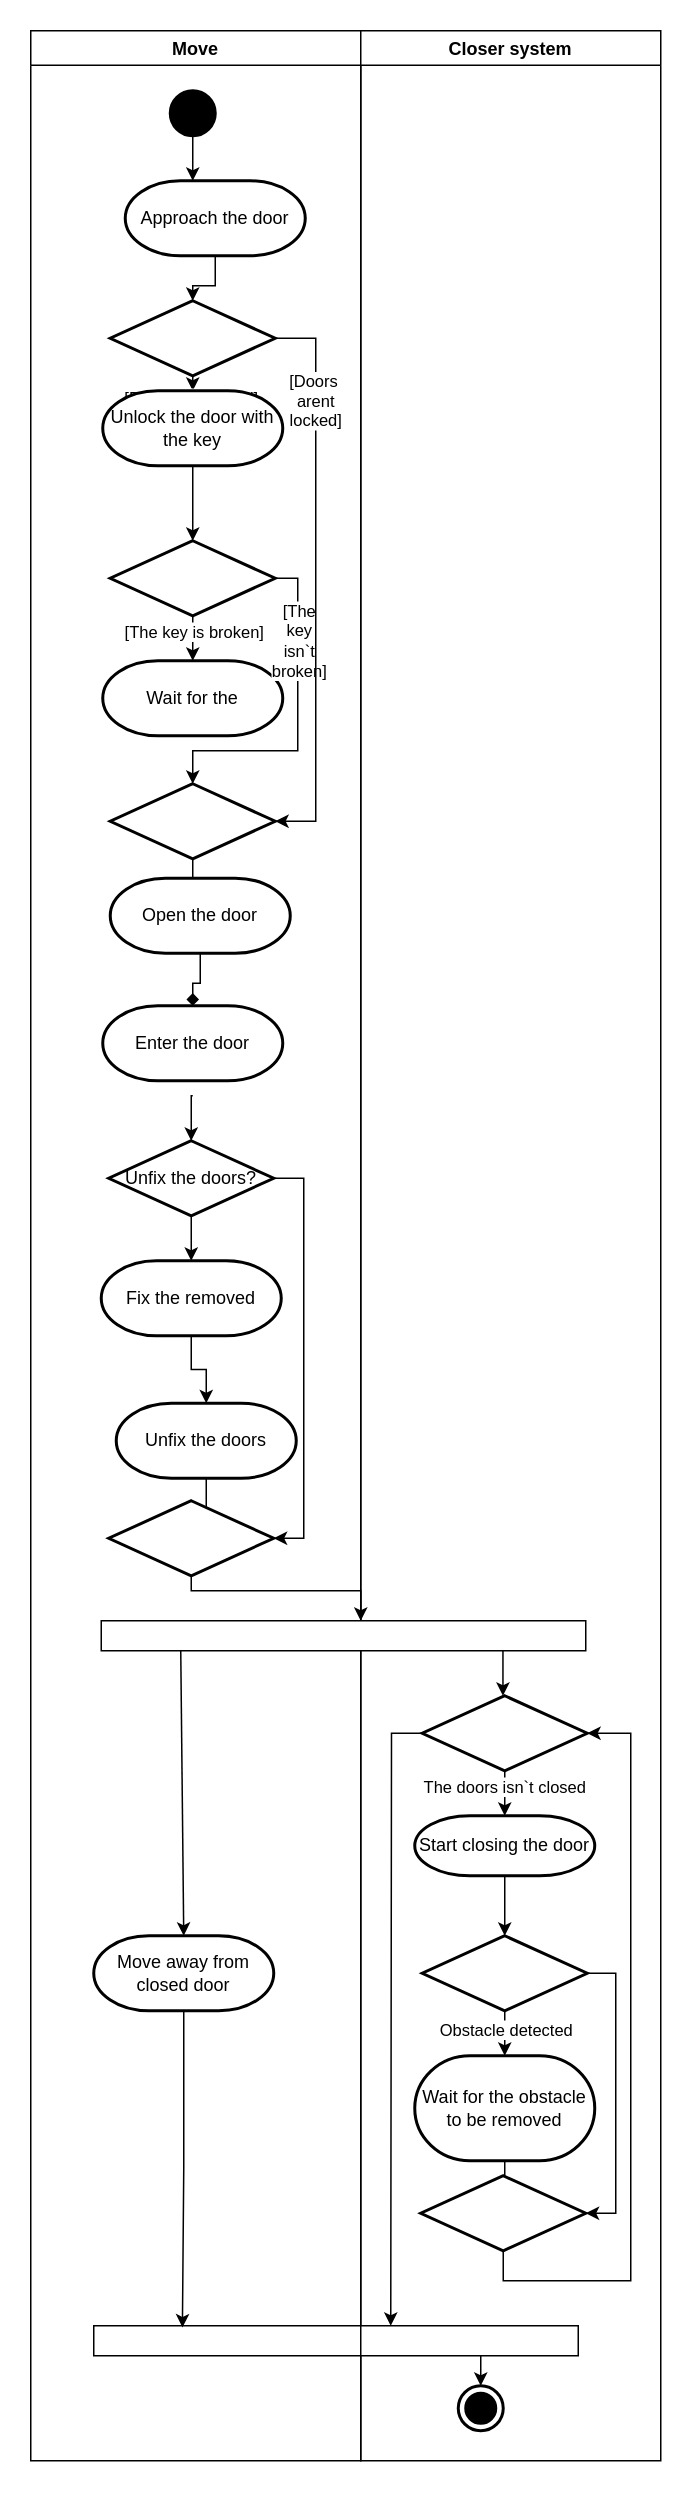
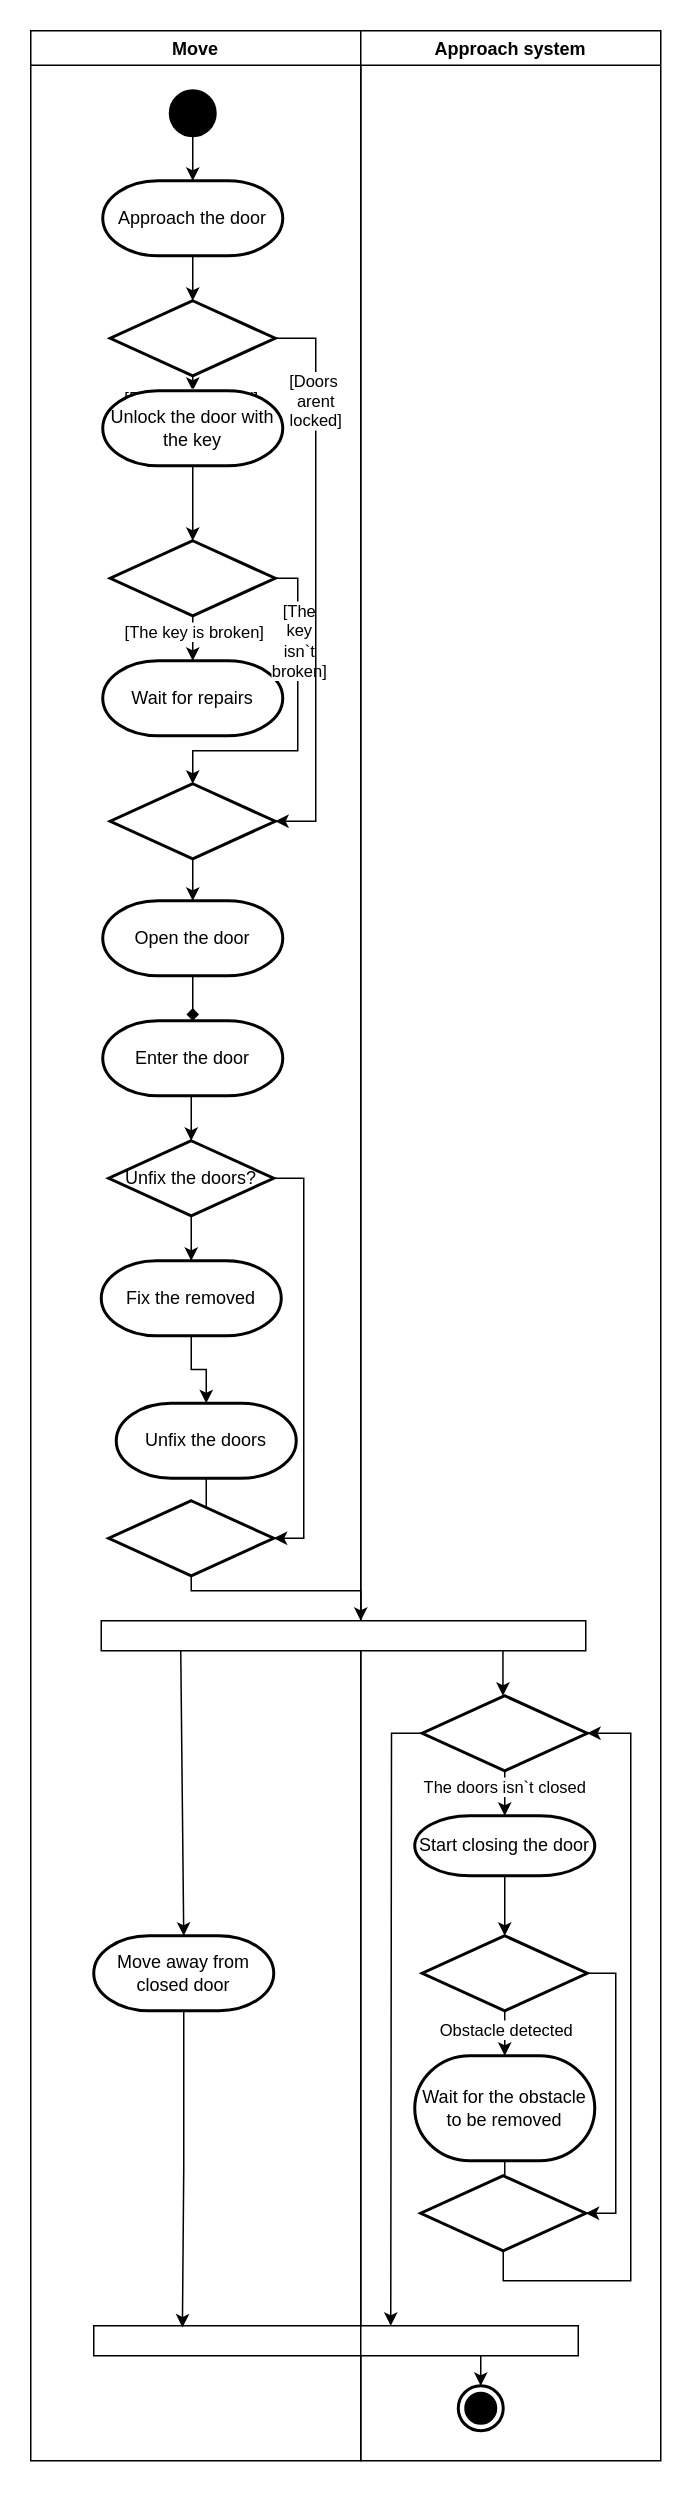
  <mxCell id="0" />
  <mxCell id="1" parent="0" />
  <mxCell id="2" value="Move" style="swimlane;" parent="1" vertex="1"><mxGeometry x="20" y="20" width="220" height="1620" as="geometry" /></mxCell>
  <mxCell id="3" value="" style="edgeStyle=orthogonalEdgeStyle;rounded=0;orthogonalLoop=1;jettySize=auto;html=1;" parent="2" source="4" target="6" edge="1"><mxGeometry relative="1" as="geometry"><Array as="points"><mxPoint x="108" y="100" /><mxPoint x="108" y="100" /></Array></mxGeometry></mxCell>
  <mxCell id="4" value="" style="shape=ellipse;html=1;fillColor=strokeColor;strokeWidth=2;verticalLabelPosition=bottom;verticalAlignment=top;perimeter=ellipsePerimeter;" parent="2" vertex="1"><mxGeometry x="93" y="40" width="30" height="30" as="geometry" /></mxCell>
  <mxCell id="5" value="" style="edgeStyle=orthogonalEdgeStyle;rounded=0;orthogonalLoop=1;jettySize=auto;html=1;" parent="2" source="6" target="9" edge="1"><mxGeometry relative="1" as="geometry" /></mxCell>
- <mxCell id="6" value="Approach the door" style="strokeWidth=2;html=1;shape=mxgraph.flowchart.terminator;whiteSpace=wrap;" parent="2" vertex="1"><mxGeometry x="63" y="100" width="120" height="50" as="geometry" /></mxCell>
+ <mxCell id="6" value="Approach the door" style="strokeWidth=2;html=1;shape=mxgraph.flowchart.terminator;whiteSpace=wrap;" parent="2" vertex="1"><mxGeometry x="48" y="100" width="120" height="50" as="geometry" /></mxCell>
  <mxCell id="7" value="" style="edgeStyle=orthogonalEdgeStyle;rounded=0;orthogonalLoop=1;jettySize=auto;html=1;" parent="2" source="9" target="11" edge="1"><mxGeometry relative="1" as="geometry" /></mxCell>
  <mxCell id="8" value="[Doors are locked]" style="edgeLabel;html=1;align=center;verticalAlign=middle;resizable=0;points=[];" parent="7" vertex="1" connectable="0"><mxGeometry x="-0.612" y="-2" relative="1" as="geometry"><mxPoint as="offset" /></mxGeometry></mxCell>
  <mxCell id="9" value="" style="strokeWidth=2;html=1;shape=mxgraph.flowchart.decision;whiteSpace=wrap;" parent="2" vertex="1"><mxGeometry x="53" y="180" width="110" height="50" as="geometry" /></mxCell>
  <mxCell id="10" value="" style="edgeStyle=orthogonalEdgeStyle;rounded=0;orthogonalLoop=1;jettySize=auto;html=1;" parent="2" source="11" target="14" edge="1"><mxGeometry relative="1" as="geometry" /></mxCell>
  <mxCell id="11" value="Unlock the door with the key" style="strokeWidth=2;html=1;shape=mxgraph.flowchart.terminator;whiteSpace=wrap;" parent="2" vertex="1"><mxGeometry x="48" y="240" width="120" height="50" as="geometry" /></mxCell>
  <mxCell id="12" value="" style="edgeStyle=orthogonalEdgeStyle;rounded=0;orthogonalLoop=1;jettySize=auto;html=1;" parent="2" source="14" target="15" edge="1"><mxGeometry relative="1" as="geometry" /></mxCell>
  <mxCell id="13" value="[The key is broken]" style="edgeLabel;html=1;align=center;verticalAlign=middle;resizable=0;points=[];" parent="12" vertex="1" connectable="0"><mxGeometry x="-0.267" relative="1" as="geometry"><mxPoint y="-8" as="offset" /></mxGeometry></mxCell>
  <mxCell id="14" value="" style="strokeWidth=2;html=1;shape=mxgraph.flowchart.decision;whiteSpace=wrap;" parent="2" vertex="1"><mxGeometry x="53" y="340" width="110" height="50" as="geometry" /></mxCell>
- <mxCell id="15" value="Wait for the" style="strokeWidth=2;html=1;shape=mxgraph.flowchart.terminator;whiteSpace=wrap;" parent="2" vertex="1"><mxGeometry x="48" y="420" width="120" height="50" as="geometry" /></mxCell>
+ <mxCell id="15" value="Wait for repairs" style="strokeWidth=2;html=1;shape=mxgraph.flowchart.terminator;whiteSpace=wrap;" parent="2" vertex="1"><mxGeometry x="48" y="420" width="120" height="50" as="geometry" /></mxCell>
  <mxCell id="16" value="" style="edgeStyle=orthogonalEdgeStyle;rounded=0;orthogonalLoop=1;jettySize=auto;html=1;" parent="2" source="17" target="23" edge="1"><mxGeometry relative="1" as="geometry" /></mxCell>
  <mxCell id="17" value="" style="strokeWidth=2;html=1;shape=mxgraph.flowchart.decision;whiteSpace=wrap;" parent="2" vertex="1"><mxGeometry x="53" y="502" width="110" height="50" as="geometry" /></mxCell>
  <mxCell id="18" style="edgeStyle=orthogonalEdgeStyle;rounded=0;orthogonalLoop=1;jettySize=auto;html=1;exitX=1;exitY=0.5;exitDx=0;exitDy=0;exitPerimeter=0;entryX=0.5;entryY=0;entryDx=0;entryDy=0;entryPerimeter=0;" parent="2" source="14" target="17" edge="1"><mxGeometry relative="1" as="geometry"><Array as="points"><mxPoint x="178" y="365" /><mxPoint x="178" y="480" /><mxPoint x="108" y="480" /></Array></mxGeometry></mxCell>
  <mxCell id="19" value="[The&lt;div&gt;key&lt;/div&gt;&lt;div&gt;isn`t&lt;/div&gt;&lt;div&gt;broken]&lt;/div&gt;" style="edgeLabel;html=1;align=center;verticalAlign=middle;resizable=0;points=[];" parent="18" vertex="1" connectable="0"><mxGeometry x="-0.653" relative="1" as="geometry"><mxPoint y="17" as="offset" /></mxGeometry></mxCell>
  <mxCell id="20" style="edgeStyle=orthogonalEdgeStyle;rounded=0;orthogonalLoop=1;jettySize=auto;html=1;exitX=1;exitY=0.5;exitDx=0;exitDy=0;exitPerimeter=0;entryX=1;entryY=0.5;entryDx=0;entryDy=0;entryPerimeter=0;" parent="2" source="9" target="17" edge="1"><mxGeometry relative="1" as="geometry"><Array as="points"><mxPoint x="190" y="205" /><mxPoint x="190" y="527" /></Array></mxGeometry></mxCell>
  <mxCell id="21" value="[Doors&amp;nbsp;&lt;div&gt;arent&lt;/div&gt;&lt;div&gt;locked]&lt;/div&gt;" style="edgeLabel;html=1;align=center;verticalAlign=middle;resizable=0;points=[];" parent="20" vertex="1" connectable="0"><mxGeometry x="-0.638" y="-1" relative="1" as="geometry"><mxPoint as="offset" /></mxGeometry></mxCell>
  <mxCell id="22" value="" style="edgeStyle=orthogonalEdgeStyle;rounded=0;orthogonalLoop=1;jettySize=auto;html=1;endArrow=diamond;" parent="2" source="23" target="25" edge="1"><mxGeometry relative="1" as="geometry" /></mxCell>
- <mxCell id="23" value="Open the door" style="strokeWidth=2;html=1;shape=mxgraph.flowchart.terminator;whiteSpace=wrap;" parent="2" vertex="1"><mxGeometry x="53" y="565" width="120" height="50" as="geometry" /></mxCell>
+ <mxCell id="23" value="Open the door" style="strokeWidth=2;html=1;shape=mxgraph.flowchart.terminator;whiteSpace=wrap;" parent="2" vertex="1"><mxGeometry x="48" y="580" width="120" height="50" as="geometry" /></mxCell>
  <mxCell id="24" value="" style="edgeStyle=orthogonalEdgeStyle;rounded=0;orthogonalLoop=1;jettySize=auto;html=1;" parent="2" edge="1"><mxGeometry relative="1" as="geometry"><mxPoint x="108" y="710" as="sourcePoint" /><mxPoint x="107.0" y="740" as="targetPoint" /></mxGeometry></mxCell>
- <mxCell id="25" value="Enter the door" style="strokeWidth=2;html=1;shape=mxgraph.flowchart.terminator;whiteSpace=wrap;" parent="2" vertex="1"><mxGeometry x="48" y="650" width="120" height="50" as="geometry" /></mxCell>
+ <mxCell id="25" value="Enter the door" style="strokeWidth=2;html=1;shape=mxgraph.flowchart.terminator;whiteSpace=wrap;" parent="2" vertex="1"><mxGeometry x="48" y="660" width="120" height="50" as="geometry" /></mxCell>
  <mxCell id="26" value="" style="edgeStyle=orthogonalEdgeStyle;rounded=0;orthogonalLoop=1;jettySize=auto;html=1;" parent="2" source="27" target="29" edge="1"><mxGeometry relative="1" as="geometry" /></mxCell>
  <mxCell id="27" value="Unfix the doors?" style="strokeWidth=2;html=1;shape=mxgraph.flowchart.decision;whiteSpace=wrap;" parent="2" vertex="1"><mxGeometry x="52" y="740" width="110" height="50" as="geometry" /></mxCell>
  <mxCell id="28" value="" style="edgeStyle=orthogonalEdgeStyle;rounded=0;orthogonalLoop=1;jettySize=auto;html=1;" parent="2" source="29" target="31" edge="1"><mxGeometry relative="1" as="geometry" /></mxCell>
  <mxCell id="29" value="Fix the removed" style="strokeWidth=2;html=1;shape=mxgraph.flowchart.terminator;whiteSpace=wrap;" parent="2" vertex="1"><mxGeometry x="47" y="820" width="120" height="50" as="geometry" /></mxCell>
  <mxCell id="30" value="" style="edgeStyle=orthogonalEdgeStyle;rounded=0;orthogonalLoop=1;jettySize=auto;html=1;" parent="2" source="31" target="32" edge="1"><mxGeometry relative="1" as="geometry" /></mxCell>
  <mxCell id="31" value="Unfix the doors" style="strokeWidth=2;html=1;shape=mxgraph.flowchart.terminator;whiteSpace=wrap;" parent="2" vertex="1"><mxGeometry x="57" y="915" width="120" height="50" as="geometry" /></mxCell>
  <mxCell id="32" value="" style="strokeWidth=2;html=1;shape=mxgraph.flowchart.decision;whiteSpace=wrap;" parent="2" vertex="1"><mxGeometry x="52" y="980" width="110" height="50" as="geometry" /></mxCell>
  <mxCell id="33" style="edgeStyle=orthogonalEdgeStyle;rounded=0;orthogonalLoop=1;jettySize=auto;html=1;exitX=1;exitY=0.5;exitDx=0;exitDy=0;exitPerimeter=0;entryX=1;entryY=0.5;entryDx=0;entryDy=0;entryPerimeter=0;" parent="2" source="27" target="32" edge="1"><mxGeometry relative="1" as="geometry" /></mxCell>
  <mxCell id="34" value="Move away from closed door" style="strokeWidth=2;html=1;shape=mxgraph.flowchart.terminator;whiteSpace=wrap;" parent="2" vertex="1"><mxGeometry x="42" y="1270" width="120" height="50" as="geometry" /></mxCell>
  <mxCell id="35" value="" style="rounded=0;whiteSpace=wrap;html=1;" parent="2" vertex="1"><mxGeometry x="42" y="1530" width="323" height="20" as="geometry" /></mxCell>
  <mxCell id="36" style="edgeStyle=orthogonalEdgeStyle;rounded=0;orthogonalLoop=1;jettySize=auto;html=1;entryX=0.183;entryY=0.056;entryDx=0;entryDy=0;entryPerimeter=0;" parent="2" source="34" target="35" edge="1"><mxGeometry relative="1" as="geometry" /></mxCell>
- <mxCell id="37" value="Closer system" style="swimlane;" parent="1" vertex="1"><mxGeometry x="240" y="20" width="200" height="1620" as="geometry" /></mxCell>
+ <mxCell id="37" value="Approach system" style="swimlane;" parent="1" vertex="1"><mxGeometry x="240" y="20" width="200" height="1620" as="geometry" /></mxCell>
  <mxCell id="38" value="" style="rounded=0;whiteSpace=wrap;html=1;" parent="37" vertex="1"><mxGeometry x="-173" y="1060" width="323" height="20" as="geometry" /></mxCell>
  <mxCell id="39" value="" style="edgeStyle=orthogonalEdgeStyle;rounded=0;orthogonalLoop=1;jettySize=auto;html=1;" parent="37" source="42" target="45" edge="1"><mxGeometry relative="1" as="geometry" /></mxCell>
  <mxCell id="40" value="The doors isn`t closed" style="edgeLabel;html=1;align=center;verticalAlign=middle;resizable=0;points=[];" parent="39" vertex="1" connectable="0"><mxGeometry x="-0.607" y="-1" relative="1" as="geometry"><mxPoint as="offset" /></mxGeometry></mxCell>
  <mxCell id="41" style="edgeStyle=orthogonalEdgeStyle;rounded=0;orthogonalLoop=1;jettySize=auto;html=1;exitX=0;exitY=0.5;exitDx=0;exitDy=0;exitPerimeter=0;" parent="37" source="42" edge="1"><mxGeometry relative="1" as="geometry"><mxPoint x="20" y="1530" as="targetPoint" /></mxGeometry></mxCell>
  <mxCell id="42" value="" style="strokeWidth=2;html=1;shape=mxgraph.flowchart.decision;whiteSpace=wrap;" parent="37" vertex="1"><mxGeometry x="41" y="1110" width="110" height="50" as="geometry" /></mxCell>
  <mxCell id="43" value="" style="endArrow=classic;html=1;rounded=0;exitX=0.165;exitY=1.006;exitDx=0;exitDy=0;exitPerimeter=0;" parent="37" edge="1"><mxGeometry width="50" height="50" relative="1" as="geometry"><mxPoint x="94.8" y="1080" as="sourcePoint" /><mxPoint x="94.8" y="1110" as="targetPoint" /></mxGeometry></mxCell>
  <mxCell id="44" value="" style="edgeStyle=orthogonalEdgeStyle;rounded=0;orthogonalLoop=1;jettySize=auto;html=1;" parent="37" source="45" target="48" edge="1"><mxGeometry relative="1" as="geometry" /></mxCell>
  <mxCell id="45" value="Start closing the door" style="strokeWidth=2;html=1;shape=mxgraph.flowchart.terminator;whiteSpace=wrap;" parent="37" vertex="1"><mxGeometry x="36" y="1190" width="120" height="40" as="geometry" /></mxCell>
  <mxCell id="46" value="" style="edgeStyle=orthogonalEdgeStyle;rounded=0;orthogonalLoop=1;jettySize=auto;html=1;" parent="37" source="48" target="50" edge="1"><mxGeometry relative="1" as="geometry" /></mxCell>
  <mxCell id="47" value="Obstacle detected" style="edgeLabel;html=1;align=center;verticalAlign=middle;resizable=0;points=[];" parent="46" vertex="1" connectable="0"><mxGeometry x="-0.324" y="-1" relative="1" as="geometry"><mxPoint x="1" y="-5" as="offset" /></mxGeometry></mxCell>
  <mxCell id="48" value="" style="strokeWidth=2;html=1;shape=mxgraph.flowchart.decision;whiteSpace=wrap;" parent="37" vertex="1"><mxGeometry x="41" y="1270" width="110" height="50" as="geometry" /></mxCell>
  <mxCell id="49" value="" style="edgeStyle=orthogonalEdgeStyle;rounded=0;orthogonalLoop=1;jettySize=auto;html=1;" parent="37" source="50" target="51" edge="1"><mxGeometry relative="1" as="geometry" /></mxCell>
  <mxCell id="50" value="Wait for the obstacle to be removed" style="strokeWidth=2;html=1;shape=mxgraph.flowchart.terminator;whiteSpace=wrap;" parent="37" vertex="1"><mxGeometry x="36" y="1350" width="120" height="70" as="geometry" /></mxCell>
  <mxCell id="51" value="" style="strokeWidth=2;html=1;shape=mxgraph.flowchart.decision;whiteSpace=wrap;" parent="37" vertex="1"><mxGeometry x="40" y="1430" width="110" height="50" as="geometry" /></mxCell>
  <mxCell id="52" style="edgeStyle=orthogonalEdgeStyle;rounded=0;orthogonalLoop=1;jettySize=auto;html=1;exitX=0.5;exitY=1;exitDx=0;exitDy=0;exitPerimeter=0;entryX=1;entryY=0.5;entryDx=0;entryDy=0;entryPerimeter=0;" parent="37" source="51" target="42" edge="1"><mxGeometry relative="1" as="geometry"><Array as="points"><mxPoint x="95" y="1500" /><mxPoint x="180" y="1500" /><mxPoint x="180" y="1135" /></Array></mxGeometry></mxCell>
  <mxCell id="53" style="edgeStyle=orthogonalEdgeStyle;rounded=0;orthogonalLoop=1;jettySize=auto;html=1;exitX=1;exitY=0.5;exitDx=0;exitDy=0;exitPerimeter=0;entryX=1;entryY=0.5;entryDx=0;entryDy=0;entryPerimeter=0;" parent="37" source="48" target="51" edge="1"><mxGeometry relative="1" as="geometry"><Array as="points"><mxPoint x="170" y="1295" /><mxPoint x="170" y="1455" /></Array></mxGeometry></mxCell>
  <mxCell id="54" value="" style="html=1;shape=mxgraph.sysml.actFinal;strokeWidth=2;verticalLabelPosition=bottom;verticalAlignment=top;" parent="37" vertex="1"><mxGeometry x="65" y="1570" width="30" height="30" as="geometry" /></mxCell>
  <mxCell id="55" value="" style="endArrow=classic;html=1;rounded=0;" parent="37" edge="1"><mxGeometry width="50" height="50" relative="1" as="geometry"><mxPoint x="80" y="1550" as="sourcePoint" /><mxPoint x="80" y="1570" as="targetPoint" /></mxGeometry></mxCell>
  <mxCell id="56" style="edgeStyle=orthogonalEdgeStyle;rounded=0;orthogonalLoop=1;jettySize=auto;html=1;exitX=0.5;exitY=1;exitDx=0;exitDy=0;exitPerimeter=0;" parent="1" source="32" target="38" edge="1"><mxGeometry relative="1" as="geometry"><Array as="points"><mxPoint x="127" y="1060" /><mxPoint x="240" y="1060" /></Array></mxGeometry></mxCell>
  <mxCell id="57" value="" style="endArrow=classic;html=1;rounded=0;exitX=0.165;exitY=1.006;exitDx=0;exitDy=0;exitPerimeter=0;entryX=0.5;entryY=0;entryDx=0;entryDy=0;entryPerimeter=0;" parent="1" target="34" edge="1"><mxGeometry width="50" height="50" relative="1" as="geometry"><mxPoint x="120" y="1100" as="sourcePoint" /><mxPoint x="120" y="1130" as="targetPoint" /></mxGeometry></mxCell>
